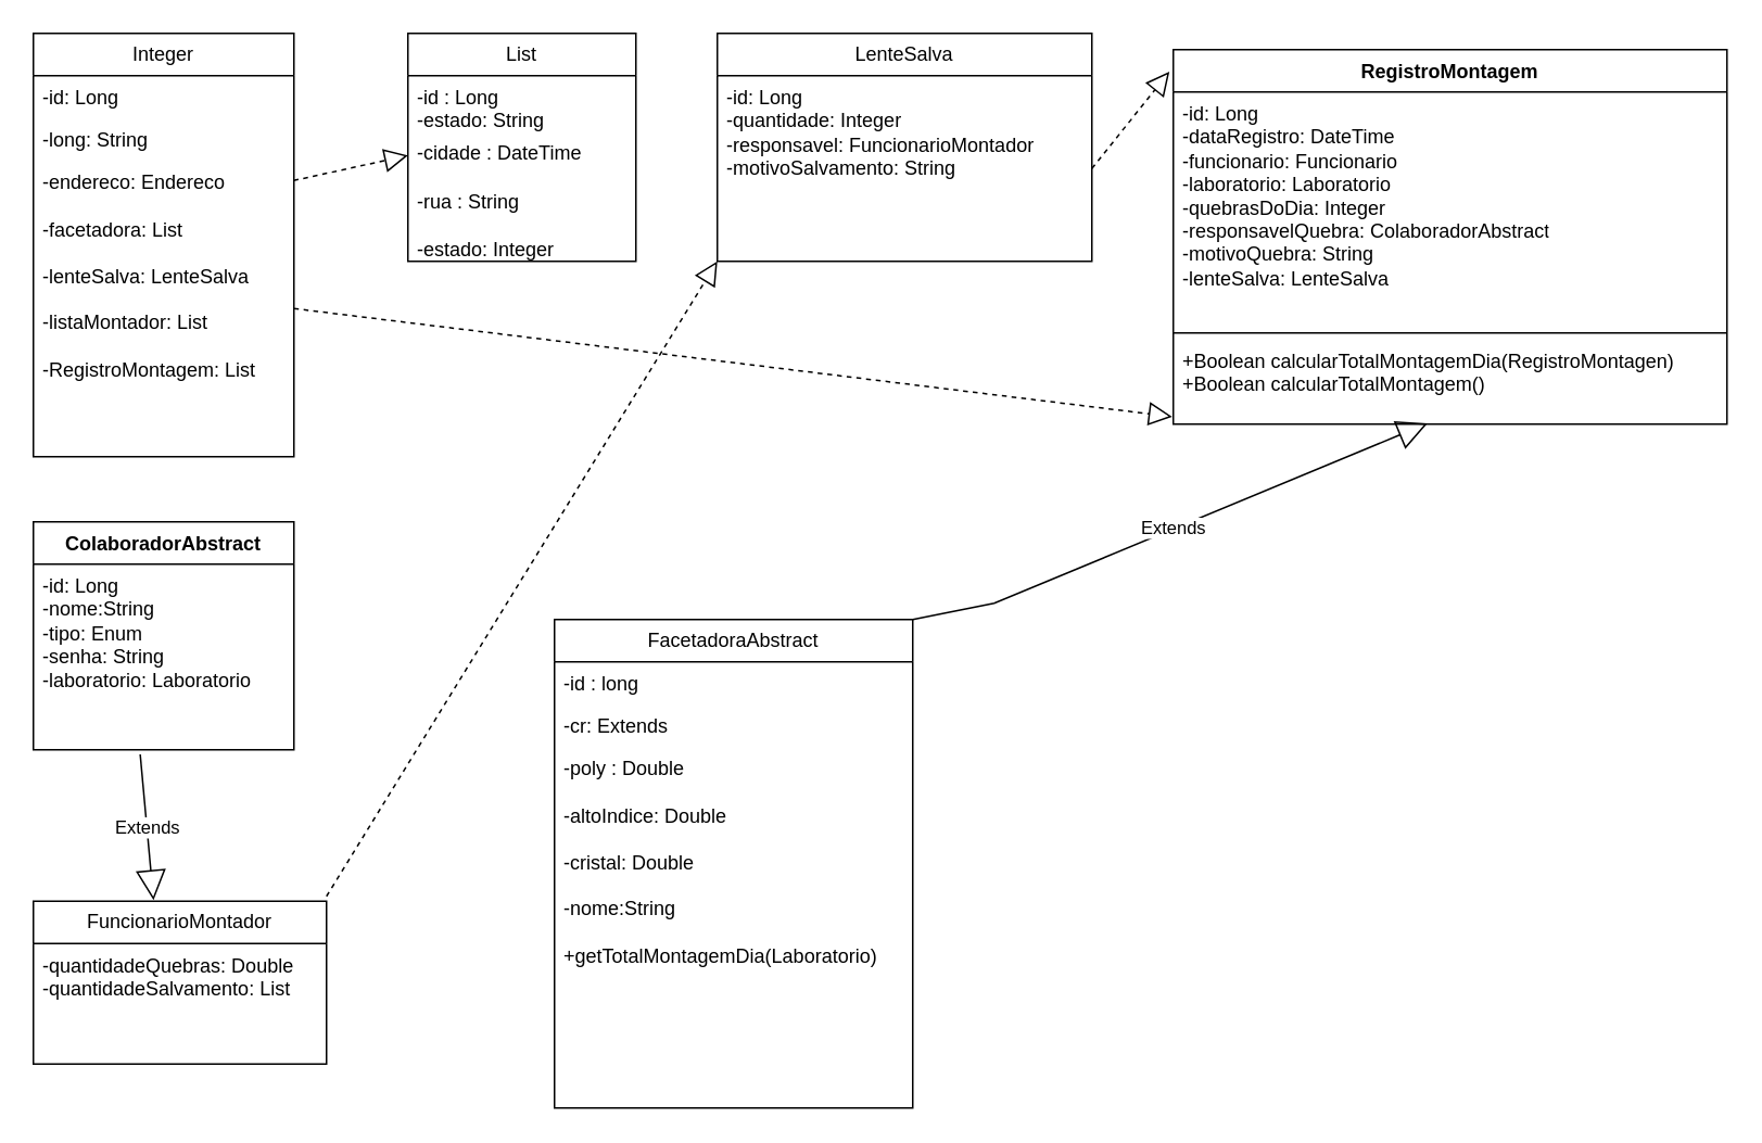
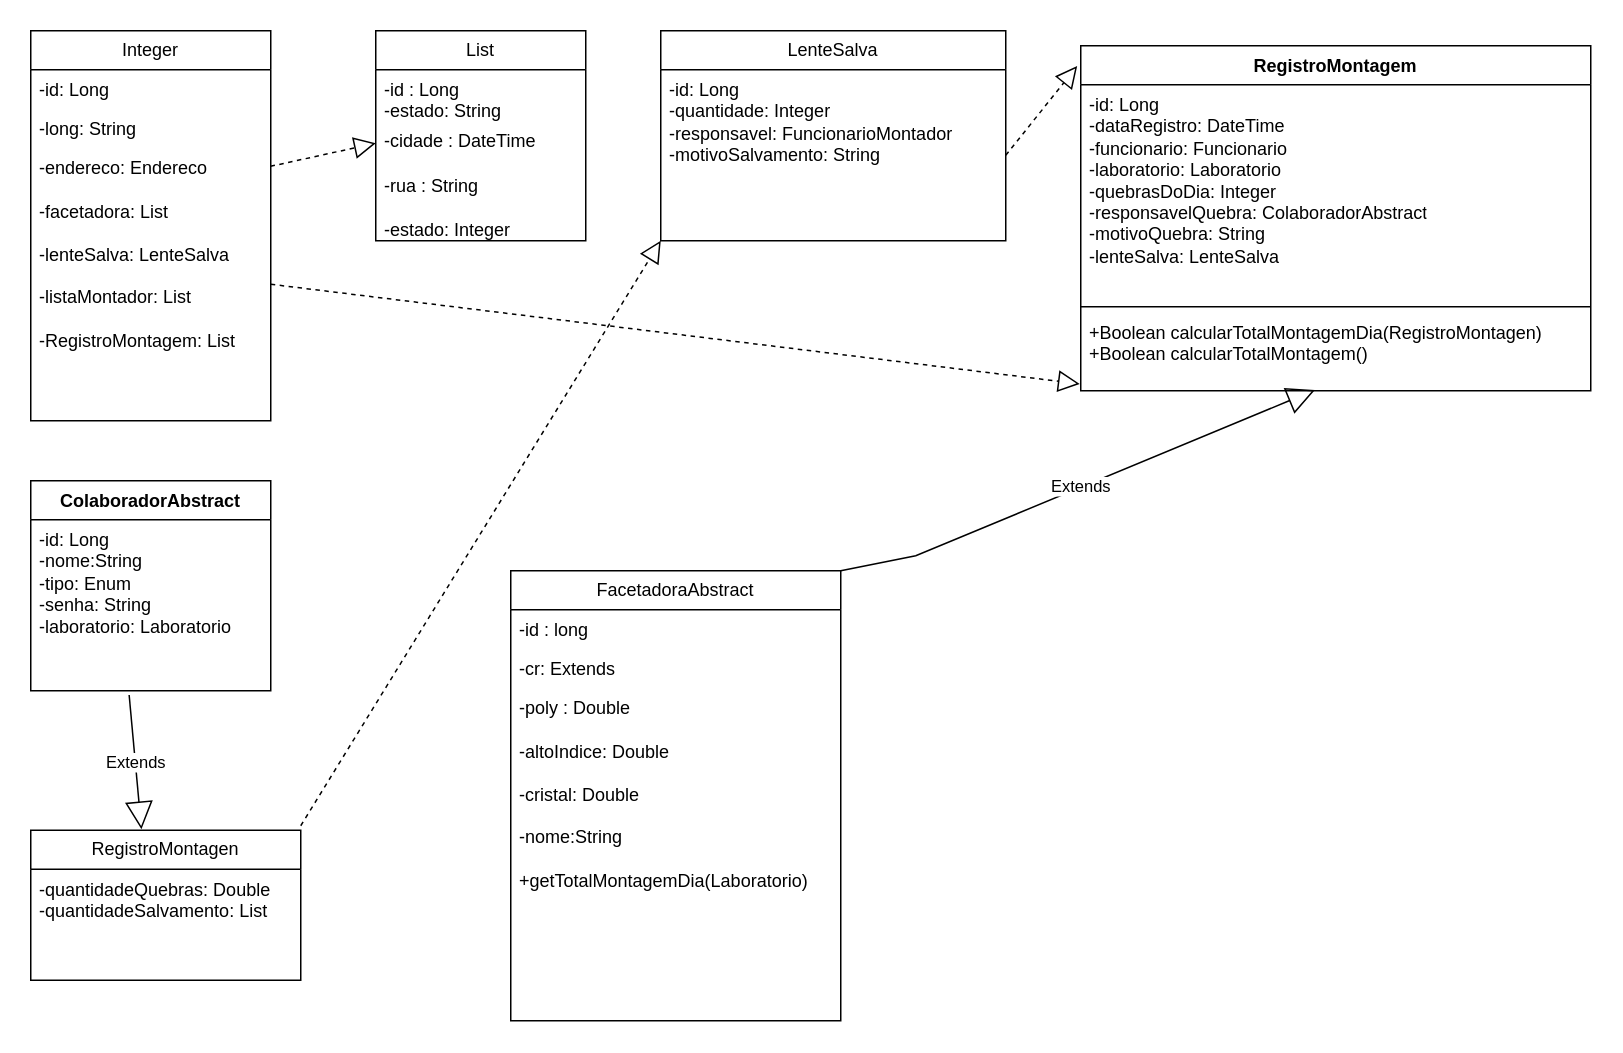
  <mxCell id="0" />
  <mxCell id="1" parent="0" />
  <mxCell id="2" value="Integer" style="swimlane;fontStyle=0;childLayout=stackLayout;horizontal=1;startSize=26;fillColor=none;horizontalStack=0;resizeParent=1;resizeParentMax=0;resizeLast=0;collapsible=1;marginBottom=0;whiteSpace=wrap;html=1;" vertex="1" parent="1"><mxGeometry width="160" height="260" as="geometry" x="20" y="20" /></mxCell>
  <mxCell id="3" value="-id: Long" style="text;strokeColor=none;fillColor=none;align=left;verticalAlign=top;spacingLeft=4;spacingRight=4;overflow=hidden;rotatable=0;points=[[0,0.5],[1,0.5]];portConstraint=eastwest;whiteSpace=wrap;html=1;" vertex="1" parent="2"><mxGeometry y="26" width="160" height="26" as="geometry" /></mxCell>
  <mxCell id="4" value="-long: String" style="text;strokeColor=none;fillColor=none;align=left;verticalAlign=top;spacingLeft=4;spacingRight=4;overflow=hidden;rotatable=0;points=[[0,0.5],[1,0.5]];portConstraint=eastwest;whiteSpace=wrap;html=1;" vertex="1" parent="2"><mxGeometry y="52" width="160" height="26" as="geometry" /></mxCell>
  <mxCell id="5" value="-endereco: Endereco&lt;div&gt;&lt;br&gt;&lt;/div&gt;&lt;div&gt;-facetadora: List&lt;/div&gt;&lt;div&gt;&lt;br&gt;&lt;/div&gt;&lt;div&gt;-lenteSalva: LenteSalva&lt;/div&gt;&lt;div&gt;&lt;br&gt;&lt;/div&gt;&lt;div&gt;-listaMontador: List&lt;/div&gt;&lt;div&gt;&lt;br&gt;&lt;/div&gt;&lt;div&gt;-RegistroMontagem: List&lt;/div&gt;&lt;div&gt;&lt;br&gt;&lt;/div&gt;" style="text;strokeColor=none;fillColor=none;align=left;verticalAlign=top;spacingLeft=4;spacingRight=4;overflow=hidden;rotatable=0;points=[[0,0.5],[1,0.5]];portConstraint=eastwest;whiteSpace=wrap;html=1;" vertex="1" parent="2"><mxGeometry y="78" width="160" height="182" as="geometry" /></mxCell>
  <mxCell id="6" value="List" style="swimlane;fontStyle=0;childLayout=stackLayout;horizontal=1;startSize=26;fillColor=none;horizontalStack=0;resizeParent=1;resizeParentMax=0;resizeLast=0;collapsible=1;marginBottom=0;whiteSpace=wrap;html=1;" vertex="1" parent="1"><mxGeometry x="250" width="140" height="140" as="geometry" y="20" /></mxCell>
  <mxCell id="7" value="&lt;div&gt;-id : Long&lt;/div&gt;-estado: String" style="text;strokeColor=none;fillColor=none;align=left;verticalAlign=top;spacingLeft=4;spacingRight=4;overflow=hidden;rotatable=0;points=[[0,0.5],[1,0.5]];portConstraint=eastwest;whiteSpace=wrap;html=1;" vertex="1" parent="6"><mxGeometry y="26" width="140" height="34" as="geometry" /></mxCell>
  <mxCell id="8" value="-cidade : DateTime&lt;div&gt;&lt;br&gt;&lt;/div&gt;" style="text;strokeColor=none;fillColor=none;align=left;verticalAlign=top;spacingLeft=4;spacingRight=4;overflow=hidden;rotatable=0;points=[[0,0.5],[1,0.5]];portConstraint=eastwest;whiteSpace=wrap;html=1;" vertex="1" parent="6"><mxGeometry y="60" width="140" height="30" as="geometry" /></mxCell>
  <mxCell id="9" value="-rua : String&lt;div&gt;&lt;br&gt;&lt;/div&gt;&lt;div&gt;-estado: Integer&lt;/div&gt;&lt;div&gt;&lt;br&gt;&lt;/div&gt;&lt;div&gt;&lt;br&gt;&lt;div&gt;&lt;br&gt;&lt;div&gt;&lt;br&gt;&lt;/div&gt;&lt;/div&gt;&lt;/div&gt;" style="text;strokeColor=none;fillColor=none;align=left;verticalAlign=top;spacingLeft=4;spacingRight=4;overflow=hidden;rotatable=0;points=[[0,0.5],[1,0.5]];portConstraint=eastwest;whiteSpace=wrap;html=1;" vertex="1" parent="6"><mxGeometry y="90" width="140" height="50" as="geometry" /></mxCell>
  <mxCell id="10" value="" style="endArrow=block;dashed=1;endFill=0;endSize=12;html=1;rounded=0;exitX=0.999;exitY=0.068;exitDx=0;exitDy=0;exitPerimeter=0;entryX=0;entryY=0.5;entryDx=0;entryDy=0;" edge="1" parent="1" source="5" target="8"><mxGeometry width="160" relative="1" as="geometry"><mxPoint x="270" y="130" as="sourcePoint" /><mxPoint x="430" y="130" as="targetPoint" /></mxGeometry></mxCell>
  <mxCell id="11" value="FacetadoraAbstract" style="swimlane;fontStyle=0;childLayout=stackLayout;horizontal=1;startSize=26;fillColor=none;horizontalStack=0;resizeParent=1;resizeParentMax=0;resizeLast=0;collapsible=1;marginBottom=0;whiteSpace=wrap;html=1;" vertex="1" parent="1"><mxGeometry x="340" y="380" width="220" height="300" as="geometry" /></mxCell>
  <mxCell id="12" value="-id : long" style="text;strokeColor=none;fillColor=none;align=left;verticalAlign=top;spacingLeft=4;spacingRight=4;overflow=hidden;rotatable=0;points=[[0,0.5],[1,0.5]];portConstraint=eastwest;whiteSpace=wrap;html=1;" vertex="1" parent="11"><mxGeometry y="26" width="220" height="26" as="geometry" /></mxCell>
  <mxCell id="13" value="-cr: Extends" style="text;strokeColor=none;fillColor=none;align=left;verticalAlign=top;spacingLeft=4;spacingRight=4;overflow=hidden;rotatable=0;points=[[0,0.5],[1,0.5]];portConstraint=eastwest;whiteSpace=wrap;html=1;" vertex="1" parent="11"><mxGeometry y="52" width="220" height="26" as="geometry" /></mxCell>
  <mxCell id="14" value="-poly : Double&lt;div&gt;&lt;br&gt;&lt;/div&gt;&lt;div&gt;-altoIndice: Double&lt;/div&gt;&lt;div&gt;&lt;br&gt;&lt;/div&gt;&lt;div&gt;-cristal: Double&lt;/div&gt;&lt;div&gt;&lt;br&gt;&lt;/div&gt;&lt;div&gt;-nome:String&lt;/div&gt;&lt;div&gt;&lt;br&gt;&lt;/div&gt;&lt;div&gt;+getTotalMontagemDia(Laboratorio)&lt;/div&gt;" style="text;strokeColor=none;fillColor=none;align=left;verticalAlign=top;spacingLeft=4;spacingRight=4;overflow=hidden;rotatable=0;points=[[0,0.5],[1,0.5]];portConstraint=eastwest;whiteSpace=wrap;html=1;" vertex="1" parent="11"><mxGeometry y="78" width="220" height="222" as="geometry" /></mxCell>
  <mxCell id="15" value="RegistroMontagem" style="swimlane;fontStyle=1;align=center;verticalAlign=top;childLayout=stackLayout;horizontal=1;startSize=26;horizontalStack=0;resizeParent=1;resizeParentMax=0;resizeLast=0;collapsible=1;marginBottom=0;whiteSpace=wrap;html=1;" vertex="1" parent="1"><mxGeometry x="720" y="30" width="340" height="230" as="geometry" /></mxCell>
  <mxCell id="16" value="&lt;div&gt;-id: Long&lt;/div&gt;&lt;div&gt;-dataRegistro: DateTime&lt;/div&gt;&lt;div&gt;-funcionario: Funcionario&lt;/div&gt;&lt;div&gt;-&lt;span style=&quot;background-color: initial;&quot;&gt;laboratorio: Laboratorio&lt;/span&gt;&lt;/div&gt;&lt;div&gt;&lt;span style=&quot;background-color: initial;&quot;&gt;-quebrasDoDia: Integer&lt;/span&gt;&lt;/div&gt;&lt;div&gt;&lt;span style=&quot;background-color: initial;&quot;&gt;-responsavelQuebra: ColaboradorAbstract&lt;/span&gt;&lt;/div&gt;&lt;div&gt;&lt;span style=&quot;background-color: initial;&quot;&gt;-motivoQuebra: String&lt;/span&gt;&lt;/div&gt;&lt;div&gt;-lenteSalva: LenteSalva&lt;/div&gt;&lt;div&gt;&lt;br&gt;&lt;/div&gt;&lt;div&gt;&lt;br&gt;&lt;/div&gt;&lt;div&gt;&lt;br&gt;&lt;/div&gt;&lt;div&gt;&lt;br&gt;&lt;/div&gt;" style="text;strokeColor=none;fillColor=none;align=left;verticalAlign=top;spacingLeft=4;spacingRight=4;overflow=hidden;rotatable=0;points=[[0,0.5],[1,0.5]];portConstraint=eastwest;whiteSpace=wrap;html=1;" vertex="1" parent="15"><mxGeometry y="26" width="340" height="144" as="geometry" /></mxCell>
  <mxCell id="17" value="" style="line;strokeWidth=1;fillColor=none;align=left;verticalAlign=middle;spacingTop=-1;spacingLeft=3;spacingRight=3;rotatable=0;labelPosition=right;points=[];portConstraint=eastwest;strokeColor=inherit;" vertex="1" parent="15"><mxGeometry y="170" width="340" height="8" as="geometry" /></mxCell>
  <mxCell id="18" value="+Boolean calcularTotalMontagemDia(RegistroMontagen)&lt;div&gt;+Boolean calcularTotalMontagem()&lt;/div&gt;" style="text;strokeColor=none;fillColor=none;align=left;verticalAlign=top;spacingLeft=4;spacingRight=4;overflow=hidden;rotatable=0;points=[[0,0.5],[1,0.5]];portConstraint=eastwest;whiteSpace=wrap;html=1;" vertex="1" parent="15"><mxGeometry y="178" width="340" height="52" as="geometry" /></mxCell>
  <mxCell id="19" value="Extends" style="endArrow=block;endSize=16;endFill=0;html=1;rounded=0;exitX=1;exitY=0;exitDx=0;exitDy=0;entryX=0.459;entryY=0.992;entryDx=0;entryDy=0;entryPerimeter=0;" edge="1" parent="1" source="11" target="18"><mxGeometry width="160" relative="1" as="geometry"><mxPoint x="410" y="200" as="sourcePoint" /><mxPoint x="570" y="200" as="targetPoint" /><Array as="points"><mxPoint x="610" y="370" /></Array></mxGeometry></mxCell>
  <mxCell id="20" value="" style="endArrow=block;dashed=1;endFill=0;endSize=12;html=1;rounded=0;exitX=1;exitY=0.5;exitDx=0;exitDy=0;entryX=-0.002;entryY=0.912;entryDx=0;entryDy=0;entryPerimeter=0;" edge="1" parent="1" source="5" target="18"><mxGeometry width="160" relative="1" as="geometry"><mxPoint x="420" y="160" as="sourcePoint" /><mxPoint x="580" y="160" as="targetPoint" /></mxGeometry></mxCell>
  <mxCell id="21" value="ColaboradorAbstract" style="swimlane;fontStyle=1;align=center;verticalAlign=top;childLayout=stackLayout;horizontal=1;startSize=26;horizontalStack=0;resizeParent=1;resizeParentMax=0;resizeLast=0;collapsible=1;marginBottom=0;whiteSpace=wrap;html=1;" vertex="1" parent="1"><mxGeometry y="320" width="160" height="140" as="geometry" x="20" /></mxCell>
  <mxCell id="22" value="-id: Long&lt;div&gt;-nome:String&lt;/div&gt;&lt;div&gt;-tipo: Enum&lt;/div&gt;&lt;div&gt;-senha: String&lt;/div&gt;&lt;div&gt;-laboratorio: Laboratorio&lt;/div&gt;" style="text;strokeColor=none;fillColor=none;align=left;verticalAlign=top;spacingLeft=4;spacingRight=4;overflow=hidden;rotatable=0;points=[[0,0.5],[1,0.5]];portConstraint=eastwest;whiteSpace=wrap;html=1;" vertex="1" parent="21"><mxGeometry y="26" width="160" height="114" as="geometry" /></mxCell>
- <mxCell id="23" value="FuncionarioMontador" style="swimlane;fontStyle=0;childLayout=stackLayout;horizontal=1;startSize=26;fillColor=none;horizontalStack=0;resizeParent=1;resizeParentMax=0;resizeLast=0;collapsible=1;marginBottom=0;whiteSpace=wrap;html=1;" vertex="1" parent="1"><mxGeometry y="553" width="180" height="100" as="geometry" x="20" /></mxCell>
+ <mxCell id="23" value="RegistroMontagen" style="swimlane;fontStyle=0;childLayout=stackLayout;horizontal=1;startSize=26;fillColor=none;horizontalStack=0;resizeParent=1;resizeParentMax=0;resizeLast=0;collapsible=1;marginBottom=0;whiteSpace=wrap;html=1;" vertex="1" parent="1"><mxGeometry y="553" width="180" height="100" as="geometry" x="20" /></mxCell>
  <mxCell id="24" value="-quantidadeQuebras: Double&lt;div&gt;-quantidadeSalvamento: List&lt;/div&gt;" style="text;strokeColor=none;fillColor=none;align=left;verticalAlign=top;spacingLeft=4;spacingRight=4;overflow=hidden;rotatable=0;points=[[0,0.5],[1,0.5]];portConstraint=eastwest;whiteSpace=wrap;html=1;" vertex="1" parent="23"><mxGeometry y="26" width="180" height="74" as="geometry" /></mxCell>
  <mxCell id="25" value="Extends" style="endArrow=block;endSize=16;endFill=0;html=1;rounded=0;exitX=0.41;exitY=1.025;exitDx=0;exitDy=0;exitPerimeter=0;entryX=0.41;entryY=-0.006;entryDx=0;entryDy=0;entryPerimeter=0;" edge="1" parent="1" source="22" target="23"><mxGeometry width="160" relative="1" as="geometry"><mxPoint x="160" y="600" as="sourcePoint" /><mxPoint x="320" y="600" as="targetPoint" /></mxGeometry></mxCell>
  <mxCell id="26" value="LenteSalva" style="swimlane;fontStyle=0;childLayout=stackLayout;horizontal=1;startSize=26;fillColor=none;horizontalStack=0;resizeParent=1;resizeParentMax=0;resizeLast=0;collapsible=1;marginBottom=0;whiteSpace=wrap;html=1;" vertex="1" parent="1"><mxGeometry x="440" width="230" height="140" as="geometry" y="20" /></mxCell>
  <mxCell id="27" value="-id: Long&lt;div&gt;-quantidade: Integer&lt;/div&gt;&lt;div&gt;-responsavel: FuncionarioMontador&lt;/div&gt;&lt;div&gt;-motivoSalvamento: String&lt;/div&gt;" style="text;strokeColor=none;fillColor=none;align=left;verticalAlign=top;spacingLeft=4;spacingRight=4;overflow=hidden;rotatable=0;points=[[0,0.5],[1,0.5]];portConstraint=eastwest;whiteSpace=wrap;html=1;" vertex="1" parent="26"><mxGeometry y="26" width="230" height="114" as="geometry" /></mxCell>
  <mxCell id="28" value="" style="endArrow=block;dashed=1;endFill=0;endSize=12;html=1;rounded=0;entryX=0;entryY=1;entryDx=0;entryDy=0;entryPerimeter=0;" edge="1" parent="1" target="27"><mxGeometry width="160" relative="1" as="geometry"><mxPoint x="200" y="550" as="sourcePoint" /><mxPoint x="380" y="220" as="targetPoint" /></mxGeometry></mxCell>
  <mxCell id="29" value="" style="endArrow=block;dashed=1;endFill=0;endSize=12;html=1;rounded=0;exitX=1;exitY=0.5;exitDx=0;exitDy=0;entryX=-0.007;entryY=0.059;entryDx=0;entryDy=0;entryPerimeter=0;" edge="1" parent="1" source="27" target="15"><mxGeometry width="160" relative="1" as="geometry"><mxPoint x="660" y="220" as="sourcePoint" /><mxPoint x="820" y="220" as="targetPoint" /></mxGeometry></mxCell>
